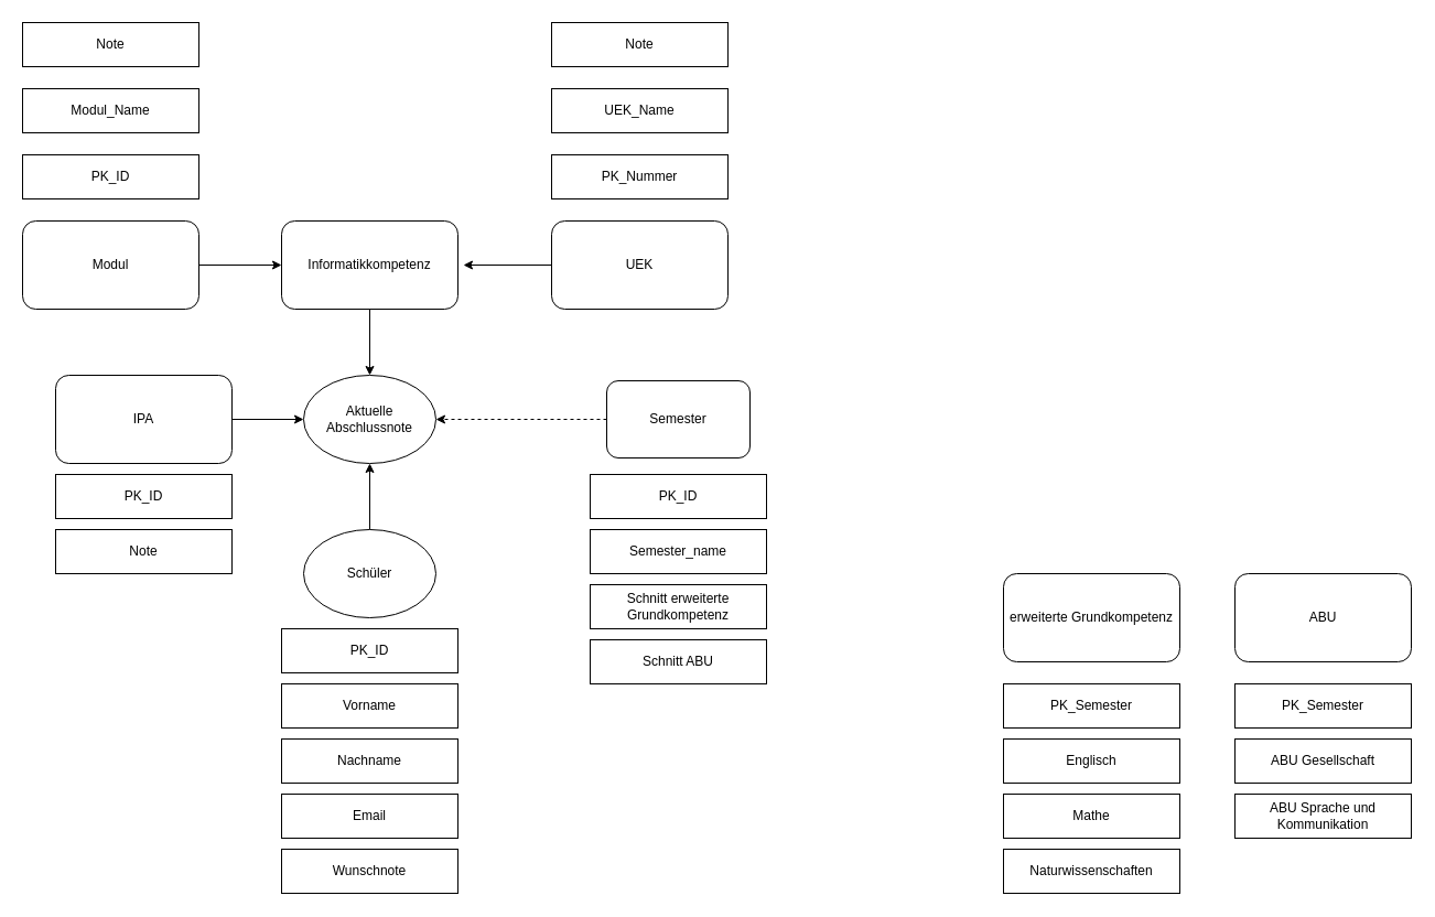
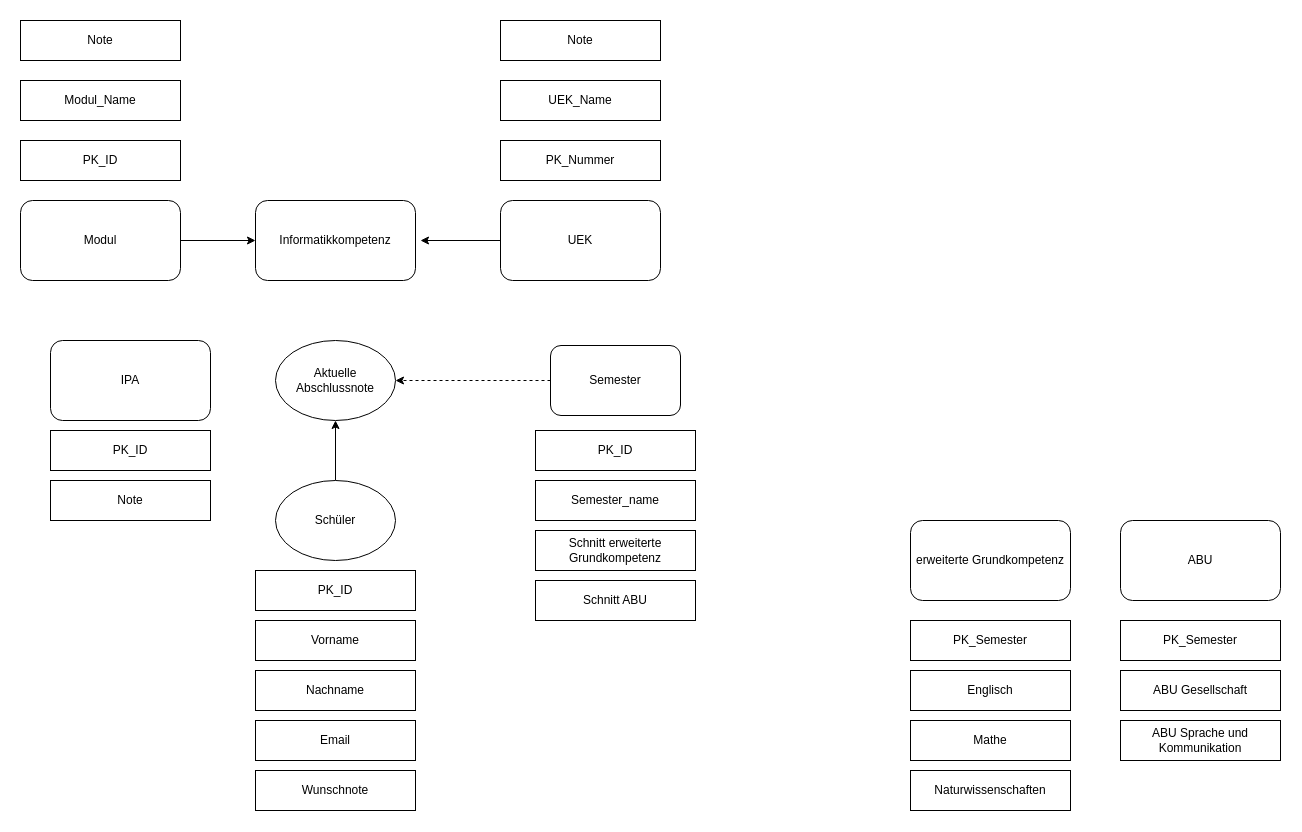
  <mxCell id="0" />
  <mxCell id="1" parent="0" />
  <mxCell id="2" value="Schnitt ABU" style="rounded=0;whiteSpace=wrap;html=1;" parent="1" vertex="1"><mxGeometry x="535" y="580" width="160" height="40" as="geometry" /></mxCell>
  <mxCell id="3" value="Schnitt erweiterte Grundkompetenz" style="rounded=0;whiteSpace=wrap;html=1;" parent="1" vertex="1"><mxGeometry x="535" y="530" width="160" height="40" as="geometry" /></mxCell>
- <mxCell id="4" value="" style="edgeStyle=orthogonalEdgeStyle;rounded=0;orthogonalLoop=1;jettySize=auto;html=1;" edge="1" parent="1" source="5" target="10"><mxGeometry relative="1" as="geometry" /></mxCell>
  <mxCell id="5" value="IPA" style="rounded=1;whiteSpace=wrap;html=1;" parent="1" vertex="1"><mxGeometry x="50" y="340" width="160" height="80" as="geometry" /></mxCell>
  <mxCell id="6" value="" style="edgeStyle=orthogonalEdgeStyle;rounded=0;orthogonalLoop=1;jettySize=auto;html=1;" edge="1" parent="1" source="7"><mxGeometry relative="1" as="geometry"><mxPoint x="420" as="targetPoint" y="240" /></mxGeometry></mxCell>
  <mxCell id="7" value="UEK" style="rounded=1;whiteSpace=wrap;html=1;" parent="1" vertex="1"><mxGeometry x="500" y="200" width="160" height="80" as="geometry" /></mxCell>
  <mxCell id="8" value="" style="edgeStyle=orthogonalEdgeStyle;rounded=0;orthogonalLoop=1;jettySize=auto;html=1;dashed=1;" edge="1" parent="1" source="9" target="10"><mxGeometry relative="1" as="geometry" /></mxCell>
  <mxCell id="9" value="Semester" style="rounded=1;whiteSpace=wrap;html=1;" parent="1" vertex="1"><mxGeometry x="550" y="345" width="130" height="70" as="geometry" /></mxCell>
  <mxCell id="10" value="Aktuelle&lt;br&gt;Abschlussnote" style="ellipse;whiteSpace=wrap;html=1;" parent="1" vertex="1"><mxGeometry x="275" y="340" width="120" height="80" as="geometry" /></mxCell>
  <mxCell id="11" value="PK_Nummer" style="rounded=0;whiteSpace=wrap;html=1;" parent="1" vertex="1"><mxGeometry x="500" y="140" width="160" height="40" as="geometry" /></mxCell>
  <mxCell id="12" value="Note" style="rounded=0;whiteSpace=wrap;html=1;" parent="1" vertex="1"><mxGeometry x="500" y="20" width="160" height="40" as="geometry" /></mxCell>
- <mxCell id="13" value="" style="edgeStyle=orthogonalEdgeStyle;rounded=0;orthogonalLoop=1;jettySize=auto;html=1;" edge="1" parent="1" source="14" target="10"><mxGeometry relative="1" as="geometry" /></mxCell>
  <mxCell id="14" value="Informatikkompetenz" style="rounded=1;whiteSpace=wrap;html=1;" parent="1" vertex="1"><mxGeometry x="255" y="200" width="160" height="80" as="geometry" /></mxCell>
  <mxCell id="15" value="" style="edgeStyle=orthogonalEdgeStyle;rounded=0;orthogonalLoop=1;jettySize=auto;html=1;" edge="1" parent="1" source="16" target="14"><mxGeometry relative="1" as="geometry" /></mxCell>
  <mxCell id="16" value="&lt;div&gt;Modul&lt;/div&gt;" style="rounded=1;whiteSpace=wrap;html=1;" vertex="1" parent="1"><mxGeometry x="20" y="200" width="160" height="80" as="geometry" /></mxCell>
  <mxCell id="17" value="Modul_Name" style="rounded=0;whiteSpace=wrap;html=1;" vertex="1" parent="1"><mxGeometry x="20" y="80" width="160" height="40" as="geometry" /></mxCell>
  <mxCell id="18" value="Note" style="rounded=0;whiteSpace=wrap;html=1;" vertex="1" parent="1"><mxGeometry x="20" y="20" width="160" height="40" as="geometry" /></mxCell>
  <mxCell id="19" value="erweiterte Grundkompetenz" style="rounded=1;whiteSpace=wrap;html=1;" vertex="1" parent="1"><mxGeometry x="910" y="520" width="160" height="80" as="geometry" /></mxCell>
  <mxCell id="20" value="PK_Semester" style="rounded=0;whiteSpace=wrap;html=1;" vertex="1" parent="1"><mxGeometry x="910" y="620" width="160" height="40" as="geometry" /></mxCell>
  <mxCell id="21" value="Englisch" style="rounded=0;whiteSpace=wrap;html=1;" vertex="1" parent="1"><mxGeometry x="910" y="670" width="160" height="40" as="geometry" /></mxCell>
  <mxCell id="22" value="Mathe" style="rounded=0;whiteSpace=wrap;html=1;" vertex="1" parent="1"><mxGeometry x="910" y="720" width="160" height="40" as="geometry" /></mxCell>
  <mxCell id="23" value="Naturwissenschaften" style="rounded=0;whiteSpace=wrap;html=1;" vertex="1" parent="1"><mxGeometry x="910" y="770" width="160" height="40" as="geometry" /></mxCell>
  <mxCell id="24" value="PK_ID" style="rounded=0;whiteSpace=wrap;html=1;" vertex="1" parent="1"><mxGeometry x="535" y="430" width="160" height="40" as="geometry" /></mxCell>
  <mxCell id="25" value="PK_Semester" style="rounded=0;whiteSpace=wrap;html=1;" vertex="1" parent="1"><mxGeometry x="1120" y="620" width="160" height="40" as="geometry" /></mxCell>
  <mxCell id="26" value="ABU Gesellschaft" style="rounded=0;whiteSpace=wrap;html=1;" vertex="1" parent="1"><mxGeometry x="1120" y="670" width="160" height="40" as="geometry" /></mxCell>
  <mxCell id="27" value="ABU Sprache und&lt;br&gt;Kommunikation" style="rounded=0;whiteSpace=wrap;html=1;" vertex="1" parent="1"><mxGeometry x="1120" y="720" width="160" height="40" as="geometry" /></mxCell>
  <mxCell id="28" value="PK_ID" style="rounded=0;whiteSpace=wrap;html=1;" vertex="1" parent="1"><mxGeometry x="255" y="570" width="160" height="40" as="geometry" /></mxCell>
  <mxCell id="29" value="Vorname" style="rounded=0;whiteSpace=wrap;html=1;" vertex="1" parent="1"><mxGeometry x="255" y="620" width="160" height="40" as="geometry" /></mxCell>
  <mxCell id="30" value="Nachname" style="rounded=0;whiteSpace=wrap;html=1;" vertex="1" parent="1"><mxGeometry x="255" y="670" width="160" height="40" as="geometry" /></mxCell>
  <mxCell id="31" value="Email" style="rounded=0;whiteSpace=wrap;html=1;" vertex="1" parent="1"><mxGeometry x="255" y="720" width="160" height="40" as="geometry" /></mxCell>
  <mxCell id="32" value="Wunschnote" style="rounded=0;whiteSpace=wrap;html=1;" vertex="1" parent="1"><mxGeometry x="255" y="770" width="160" height="40" as="geometry" /></mxCell>
  <mxCell id="33" value="&lt;div&gt;ABU&lt;/div&gt;" style="rounded=1;whiteSpace=wrap;html=1;" vertex="1" parent="1"><mxGeometry x="1120" y="520" width="160" height="80" as="geometry" /></mxCell>
  <mxCell id="34" value="PK_ID" style="rounded=0;whiteSpace=wrap;html=1;" vertex="1" parent="1"><mxGeometry x="50" y="430" width="160" height="40" as="geometry" /></mxCell>
  <mxCell id="35" value="Note" style="rounded=0;whiteSpace=wrap;html=1;" vertex="1" parent="1"><mxGeometry x="50" y="480" width="160" height="40" as="geometry" /></mxCell>
  <mxCell id="36" value="" style="edgeStyle=orthogonalEdgeStyle;rounded=0;orthogonalLoop=1;jettySize=auto;html=1;" edge="1" parent="1" source="37" target="10"><mxGeometry relative="1" as="geometry" /></mxCell>
  <mxCell id="37" value="Schüler" style="ellipse;whiteSpace=wrap;html=1;" vertex="1" parent="1"><mxGeometry x="275" y="480" width="120" height="80" as="geometry" /></mxCell>
  <mxCell id="38" value="Semester_name" style="rounded=0;whiteSpace=wrap;html=1;" vertex="1" parent="1"><mxGeometry x="535" y="480" width="160" height="40" as="geometry" /></mxCell>
  <mxCell id="39" value="PK_ID" style="rounded=0;whiteSpace=wrap;html=1;" vertex="1" parent="1"><mxGeometry x="20" y="140" width="160" height="40" as="geometry" /></mxCell>
  <mxCell id="40" value="UEK_Name" style="rounded=0;whiteSpace=wrap;html=1;" vertex="1" parent="1"><mxGeometry x="500" y="80" width="160" height="40" as="geometry" /></mxCell>
